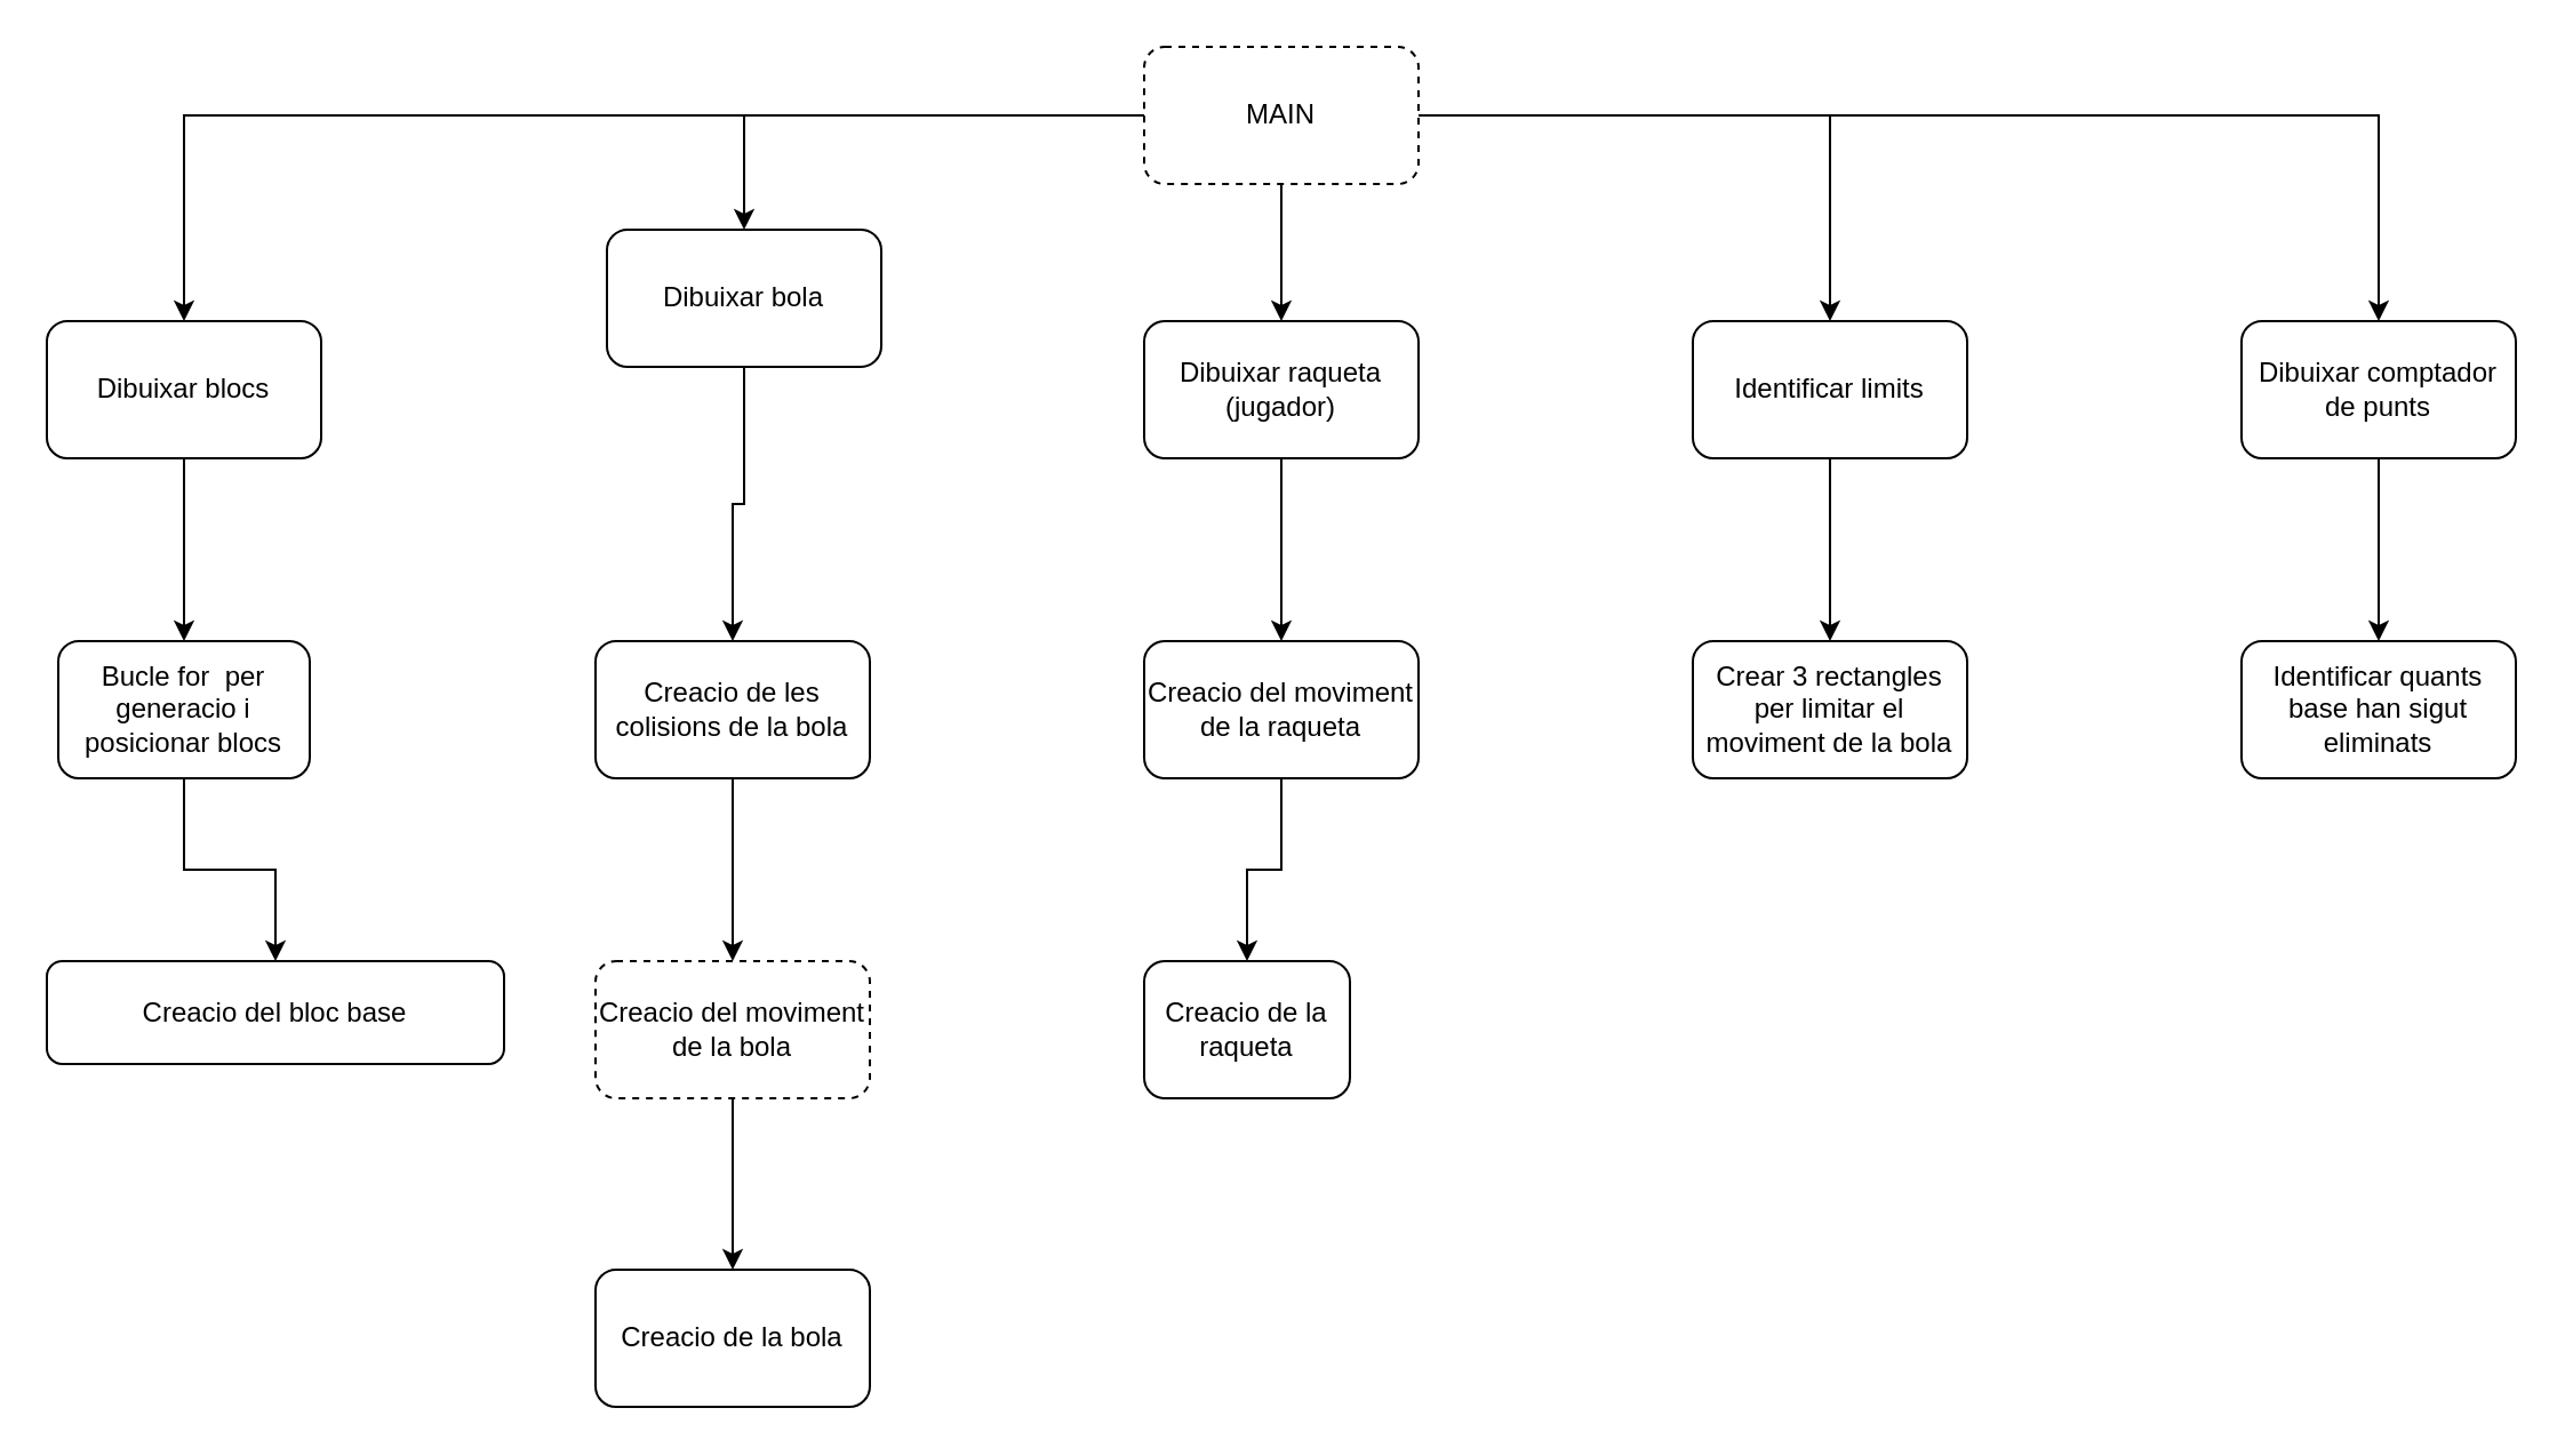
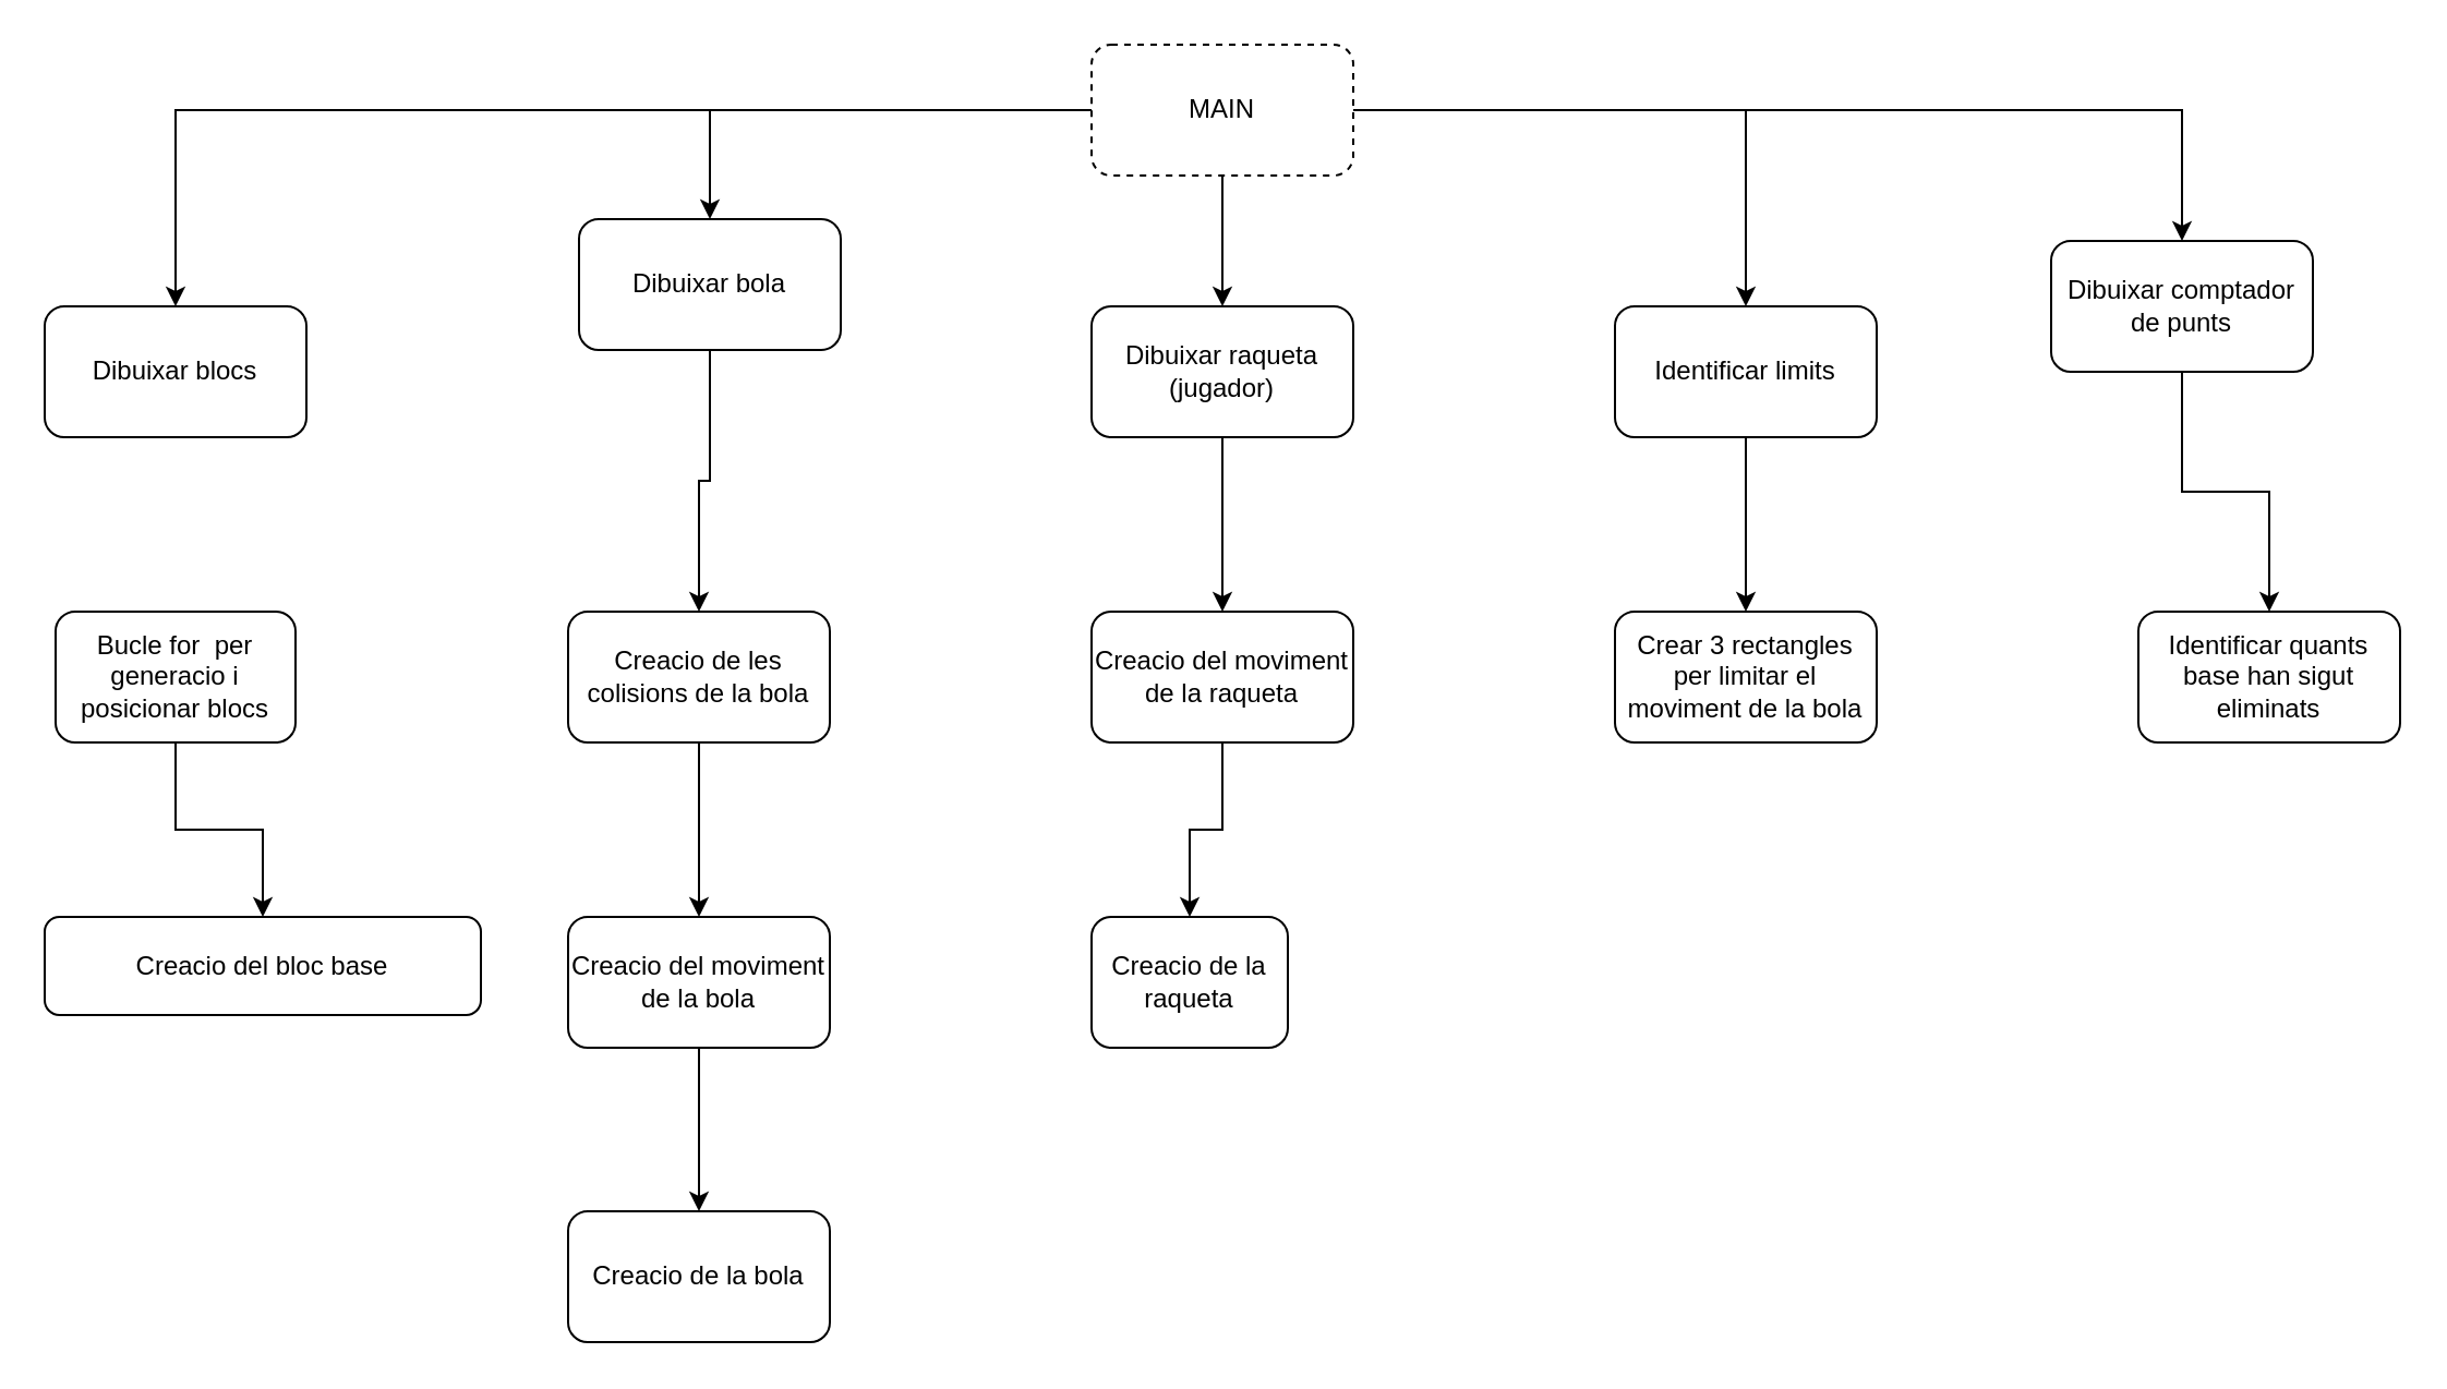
  <mxCell id="0" />
  <mxCell id="1" parent="0" />
  <mxCell id="2" style="edgeStyle=orthogonalEdgeStyle;rounded=0;orthogonalLoop=1;jettySize=auto;html=1;" parent="1" source="7" target="9" edge="1"><mxGeometry relative="1" as="geometry" /></mxCell>
  <mxCell id="3" style="edgeStyle=orthogonalEdgeStyle;rounded=0;orthogonalLoop=1;jettySize=auto;html=1;" parent="1" source="7" target="11" edge="1"><mxGeometry relative="1" as="geometry" /></mxCell>
  <mxCell id="4" style="edgeStyle=orthogonalEdgeStyle;rounded=0;orthogonalLoop=1;jettySize=auto;html=1;" parent="1" source="7" target="13" edge="1"><mxGeometry relative="1" as="geometry" /></mxCell>
  <mxCell id="5" style="edgeStyle=orthogonalEdgeStyle;rounded=0;orthogonalLoop=1;jettySize=auto;html=1;" parent="1" source="7" target="15" edge="1"><mxGeometry relative="1" as="geometry" /></mxCell>
  <mxCell id="6" style="edgeStyle=orthogonalEdgeStyle;rounded=0;orthogonalLoop=1;jettySize=auto;html=1;" parent="1" source="7" target="17" edge="1"><mxGeometry relative="1" as="geometry" /></mxCell>
  <mxCell id="7" value="MAIN" style="rounded=1;whiteSpace=wrap;html=1;dashed=1;" parent="1" vertex="1"><mxGeometry x="500" y="20" width="120" height="60" as="geometry" /></mxCell>
- <mxCell id="8" style="edgeStyle=orthogonalEdgeStyle;rounded=0;orthogonalLoop=1;jettySize=auto;html=1;" parent="1" source="9" target="19" edge="1"><mxGeometry relative="1" as="geometry" /></mxCell>
  <mxCell id="9" value="Dibuixar blocs" style="rounded=1;whiteSpace=wrap;html=1;" parent="1" vertex="1"><mxGeometry x="20" y="140" width="120" height="60" as="geometry" /></mxCell>
  <mxCell id="10" style="edgeStyle=orthogonalEdgeStyle;rounded=0;orthogonalLoop=1;jettySize=auto;html=1;" parent="1" source="11" target="22" edge="1"><mxGeometry relative="1" as="geometry" /></mxCell>
  <mxCell id="11" value="Dibuixar bola" style="rounded=1;whiteSpace=wrap;html=1;" parent="1" vertex="1"><mxGeometry x="265" y="100" width="120" height="60" as="geometry" /></mxCell>
  <mxCell id="12" style="edgeStyle=orthogonalEdgeStyle;rounded=0;orthogonalLoop=1;jettySize=auto;html=1;" parent="1" source="13" target="27" edge="1"><mxGeometry relative="1" as="geometry" /></mxCell>
  <mxCell id="13" value="Dibuixar raqueta (jugador)" style="rounded=1;whiteSpace=wrap;html=1;" parent="1" vertex="1"><mxGeometry x="500" y="140" width="120" height="60" as="geometry" /></mxCell>
  <mxCell id="14" style="edgeStyle=orthogonalEdgeStyle;rounded=0;orthogonalLoop=1;jettySize=auto;html=1;" parent="1" source="15" target="29" edge="1"><mxGeometry relative="1" as="geometry" /></mxCell>
  <mxCell id="15" value="Identificar limits" style="rounded=1;whiteSpace=wrap;html=1;" parent="1" vertex="1"><mxGeometry x="740" y="140" width="120" height="60" as="geometry" /></mxCell>
  <mxCell id="16" style="edgeStyle=orthogonalEdgeStyle;rounded=0;orthogonalLoop=1;jettySize=auto;html=1;" parent="1" source="17" target="30" edge="1"><mxGeometry relative="1" as="geometry" /></mxCell>
- <mxCell id="17" value="Dibuixar comptador de punts" style="rounded=1;whiteSpace=wrap;html=1;" parent="1" vertex="1"><mxGeometry x="980" y="140" width="120" height="60" as="geometry" /></mxCell>
+ <mxCell id="17" value="Dibuixar comptador de punts" style="rounded=1;whiteSpace=wrap;html=1;" parent="1" vertex="1"><mxGeometry x="940" y="110" width="120" height="60" as="geometry" /></mxCell>
  <mxCell id="18" style="edgeStyle=orthogonalEdgeStyle;rounded=0;orthogonalLoop=1;jettySize=auto;html=1;" parent="1" source="19" target="20" edge="1"><mxGeometry relative="1" as="geometry" /></mxCell>
  <mxCell id="19" value="Bucle for&amp;nbsp; per generacio i posicionar blocs" style="rounded=1;whiteSpace=wrap;html=1;" parent="1" vertex="1"><mxGeometry x="25" y="280" width="110" height="60" as="geometry" /></mxCell>
  <mxCell id="20" value="Creacio del bloc base" style="rounded=1;whiteSpace=wrap;html=1;" parent="1" vertex="1"><mxGeometry x="20" y="420" width="200" height="45" as="geometry" /></mxCell>
  <mxCell id="21" style="edgeStyle=orthogonalEdgeStyle;rounded=0;orthogonalLoop=1;jettySize=auto;html=1;" parent="1" source="22" target="24" edge="1"><mxGeometry relative="1" as="geometry" /></mxCell>
  <mxCell id="22" value="Creacio de les colisions de la bola" style="rounded=1;whiteSpace=wrap;html=1;" parent="1" vertex="1"><mxGeometry x="260" y="280" width="120" height="60" as="geometry" /></mxCell>
  <mxCell id="23" style="edgeStyle=orthogonalEdgeStyle;rounded=0;orthogonalLoop=1;jettySize=auto;html=1;" parent="1" source="24" target="25" edge="1"><mxGeometry relative="1" as="geometry" /></mxCell>
- <mxCell id="24" value="Creacio del moviment de la bola" style="rounded=1;whiteSpace=wrap;html=1;dashed=1;" parent="1" vertex="1"><mxGeometry x="260" y="420" width="120" height="60" as="geometry" /></mxCell>
+ <mxCell id="24" value="Creacio del moviment de la bola" style="rounded=1;whiteSpace=wrap;html=1;" parent="1" vertex="1"><mxGeometry x="260" y="420" width="120" height="60" as="geometry" /></mxCell>
  <mxCell id="25" value="Creacio de la bola" style="rounded=1;whiteSpace=wrap;html=1;" parent="1" vertex="1"><mxGeometry x="260" y="555" width="120" height="60" as="geometry" /></mxCell>
  <mxCell id="26" style="edgeStyle=orthogonalEdgeStyle;rounded=0;orthogonalLoop=1;jettySize=auto;html=1;" parent="1" source="27" target="28" edge="1"><mxGeometry relative="1" as="geometry" /></mxCell>
  <mxCell id="27" value="Creacio del moviment de la raqueta" style="rounded=1;whiteSpace=wrap;html=1;" parent="1" vertex="1"><mxGeometry x="500" y="280" width="120" height="60" as="geometry" /></mxCell>
  <mxCell id="28" value="Creacio de la raqueta" style="rounded=1;whiteSpace=wrap;html=1;" parent="1" vertex="1"><mxGeometry x="500" y="420" width="90" height="60" as="geometry" /></mxCell>
  <mxCell id="29" value="Crear 3 rectangles per limitar el moviment de la bola" style="rounded=1;whiteSpace=wrap;html=1;" parent="1" vertex="1"><mxGeometry x="740" y="280" width="120" height="60" as="geometry" /></mxCell>
  <mxCell id="30" value="Identificar quants base han sigut eliminats" style="rounded=1;whiteSpace=wrap;html=1;" parent="1" vertex="1"><mxGeometry x="980" y="280" width="120" height="60" as="geometry" /></mxCell>
